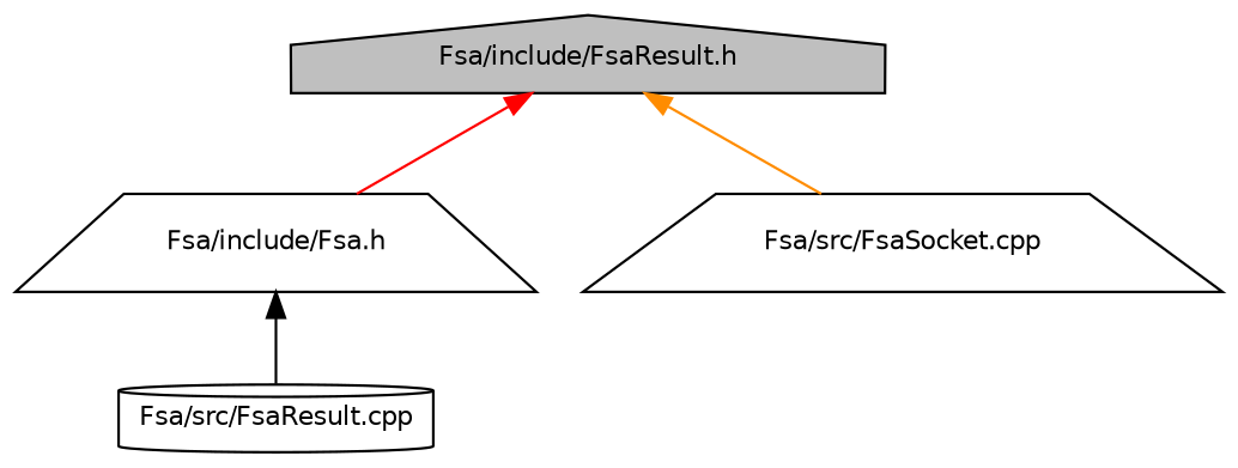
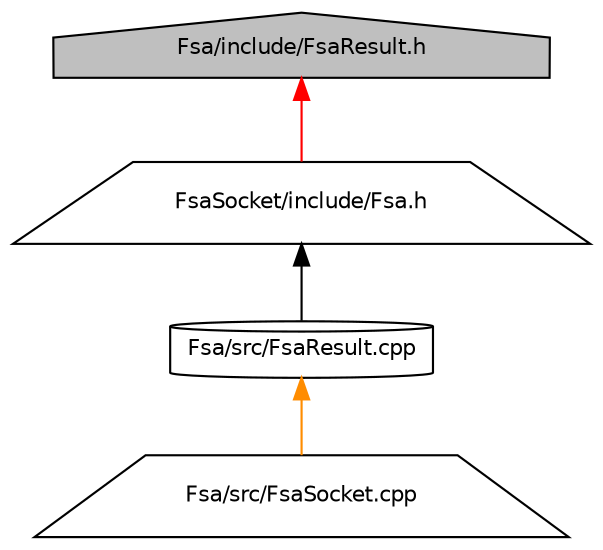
  digraph {
    node [color=black fillcolor=white fontname=Helvetica fontsize=10 shape=trapezium style=filled]
    edge [dir=back fontname=Helvetica fontsize=10 labelfontname=Helvetica labelfontsize=10 style=solid]
    n1 [fillcolor=grey75 fontcolor=black height=0.2 label="Fsa/include/FsaResult.h" shape=house width=0.4]
-   n2 [height=0.2 label="Fsa/include/Fsa.h" width=0.4]
+   n2 [height=0.2 label="FsaSocket/include/Fsa.h" width=0.4]
    n3 [height=0.2 label="Fsa/src/FsaSocket.cpp" width=0.4]
    n4 [height=0.2 label="Fsa/src/FsaResult.cpp" shape=cylinder width=0.4]
    n1 -> n2 [color=red]
-   n1 -> n3 [color=darkorange]
+   n4 -> n3 [color=darkorange]
    n2 -> n4 [color=black]
  }
